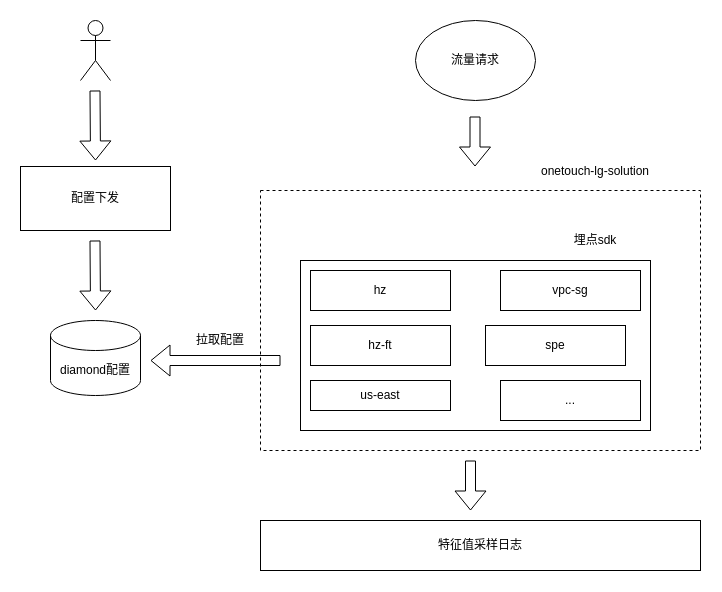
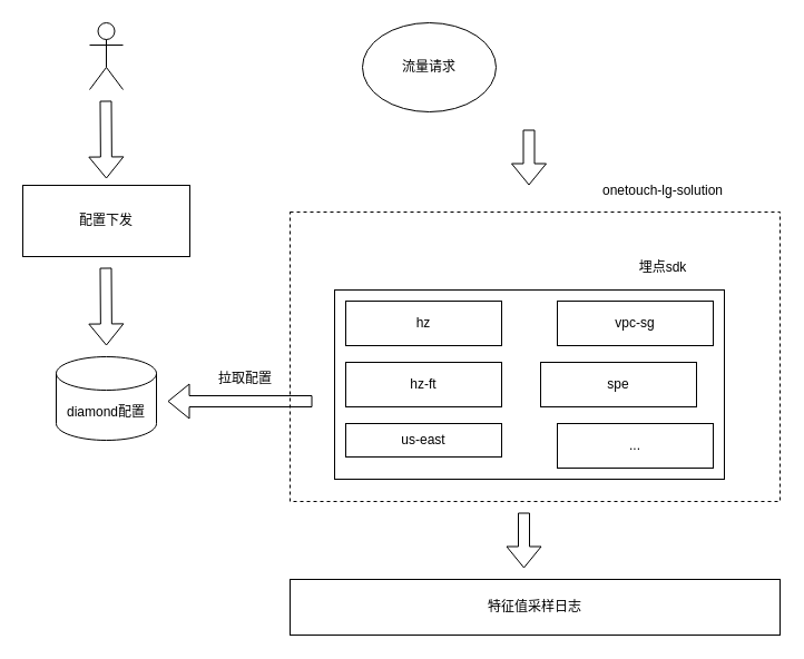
  <mxCell id="0" />
  <mxCell id="1" parent="0" />
  <mxCell id="2" value="" style="rounded=0;whiteSpace=wrap;html=1;fillColor=none;dashed=1;" vertex="1" parent="1"><mxGeometry x="260" y="190" width="440" height="260" as="geometry" /></mxCell>
  <mxCell id="3" value="" style="rounded=0;whiteSpace=wrap;html=1;fillColor=none;" vertex="1" parent="1"><mxGeometry x="300" y="260" width="350" height="170" as="geometry" /></mxCell>
- <mxCell id="4" value="流量请求" style="ellipse;whiteSpace=wrap;html=1;fillColor=none;" vertex="1" parent="1"><mxGeometry x="415" y="20" width="120" height="80" as="geometry" /></mxCell>
+ <mxCell id="4" value="流量请求" style="ellipse;whiteSpace=wrap;html=1;fillColor=none;" vertex="1" parent="1"><mxGeometry x="325" y="20" width="120" height="80" as="geometry" /></mxCell>
  <mxCell id="5" value="hz" style="rounded=0;whiteSpace=wrap;html=1;fillColor=none;" vertex="1" parent="1"><mxGeometry x="310" y="270" width="140" height="40" as="geometry" /></mxCell>
  <mxCell id="6" value="hz-ft" style="rounded=0;whiteSpace=wrap;html=1;fillColor=none;" vertex="1" parent="1"><mxGeometry x="310" y="325" width="140" height="40" as="geometry" /></mxCell>
  <mxCell id="7" value="vpc-sg" style="rounded=0;whiteSpace=wrap;html=1;fillColor=none;" vertex="1" parent="1"><mxGeometry x="500" y="270" width="140" height="40" as="geometry" /></mxCell>
  <mxCell id="8" value="spe" style="rounded=0;whiteSpace=wrap;html=1;fillColor=none;" vertex="1" parent="1"><mxGeometry x="485" y="325" width="140" height="40" as="geometry" /></mxCell>
  <mxCell id="9" value="us-east" style="rounded=0;whiteSpace=wrap;html=1;fillColor=none;" vertex="1" parent="1"><mxGeometry x="310" y="380" width="140" height="30" as="geometry" /></mxCell>
  <mxCell id="10" value="..." style="rounded=0;whiteSpace=wrap;html=1;fillColor=none;" vertex="1" parent="1"><mxGeometry x="500" y="380" width="140" height="40" as="geometry" /></mxCell>
  <mxCell id="11" value="" style="shape=flexArrow;endArrow=classic;html=1;rounded=0;" edge="1" parent="1"><mxGeometry width="50" height="50" relative="1" as="geometry"><mxPoint x="474.5" y="116" as="sourcePoint" /><mxPoint x="474.5" y="166" as="targetPoint" /></mxGeometry></mxCell>
  <mxCell id="12" value="配置下发" style="rounded=0;whiteSpace=wrap;html=1;fillColor=none;" vertex="1" parent="1"><mxGeometry x="20" y="166" width="150" height="64" as="geometry" /></mxCell>
  <mxCell id="13" value="diamond配置" style="shape=cylinder3;whiteSpace=wrap;html=1;boundedLbl=1;backgroundOutline=1;size=15;" vertex="1" parent="1"><mxGeometry x="50" y="320" width="90" height="75" as="geometry" /></mxCell>
  <mxCell id="14" value="" style="shape=umlActor;verticalLabelPosition=bottom;verticalAlign=top;html=1;outlineConnect=0;" vertex="1" parent="1"><mxGeometry x="80" y="20" width="30" height="60" as="geometry" /></mxCell>
  <mxCell id="15" value="" style="shape=flexArrow;endArrow=classic;html=1;rounded=0;" edge="1" parent="1"><mxGeometry width="50" height="50" relative="1" as="geometry"><mxPoint x="94.5" y="90" as="sourcePoint" /><mxPoint x="95" y="160" as="targetPoint" /></mxGeometry></mxCell>
  <mxCell id="16" value="" style="shape=flexArrow;endArrow=classic;html=1;rounded=0;" edge="1" parent="1"><mxGeometry width="50" height="50" relative="1" as="geometry"><mxPoint x="94.5" y="240" as="sourcePoint" /><mxPoint x="95" y="310" as="targetPoint" /></mxGeometry></mxCell>
  <mxCell id="17" value="特征值采样日志" style="rounded=0;whiteSpace=wrap;html=1;fillColor=none;" vertex="1" parent="1"><mxGeometry x="260" y="520" width="440" height="50" as="geometry" /></mxCell>
  <mxCell id="18" value="" style="shape=flexArrow;endArrow=classic;html=1;rounded=0;" edge="1" parent="1"><mxGeometry width="50" height="50" relative="1" as="geometry"><mxPoint x="280" y="360" as="sourcePoint" /><mxPoint x="150" y="360" as="targetPoint" /></mxGeometry></mxCell>
  <mxCell id="19" value="onetouch-lg-solution" style="text;html=1;align=center;verticalAlign=middle;whiteSpace=wrap;rounded=0;" vertex="1" parent="1"><mxGeometry x="520" y="160" width="150" height="21" as="geometry" /></mxCell>
  <mxCell id="20" value="埋点sdk" style="text;html=1;align=center;verticalAlign=middle;whiteSpace=wrap;rounded=0;" vertex="1" parent="1"><mxGeometry x="520" y="229.5" width="150" height="21" as="geometry" /></mxCell>
  <mxCell id="21" value="拉取配置" style="text;html=1;align=center;verticalAlign=middle;whiteSpace=wrap;rounded=0;" vertex="1" parent="1"><mxGeometry x="190" y="325" width="60" height="30" as="geometry" /></mxCell>
  <mxCell id="22" value="" style="shape=flexArrow;endArrow=classic;html=1;rounded=0;" edge="1" parent="1"><mxGeometry width="50" height="50" relative="1" as="geometry"><mxPoint x="470" y="460" as="sourcePoint" /><mxPoint x="470" y="510" as="targetPoint" /></mxGeometry></mxCell>
